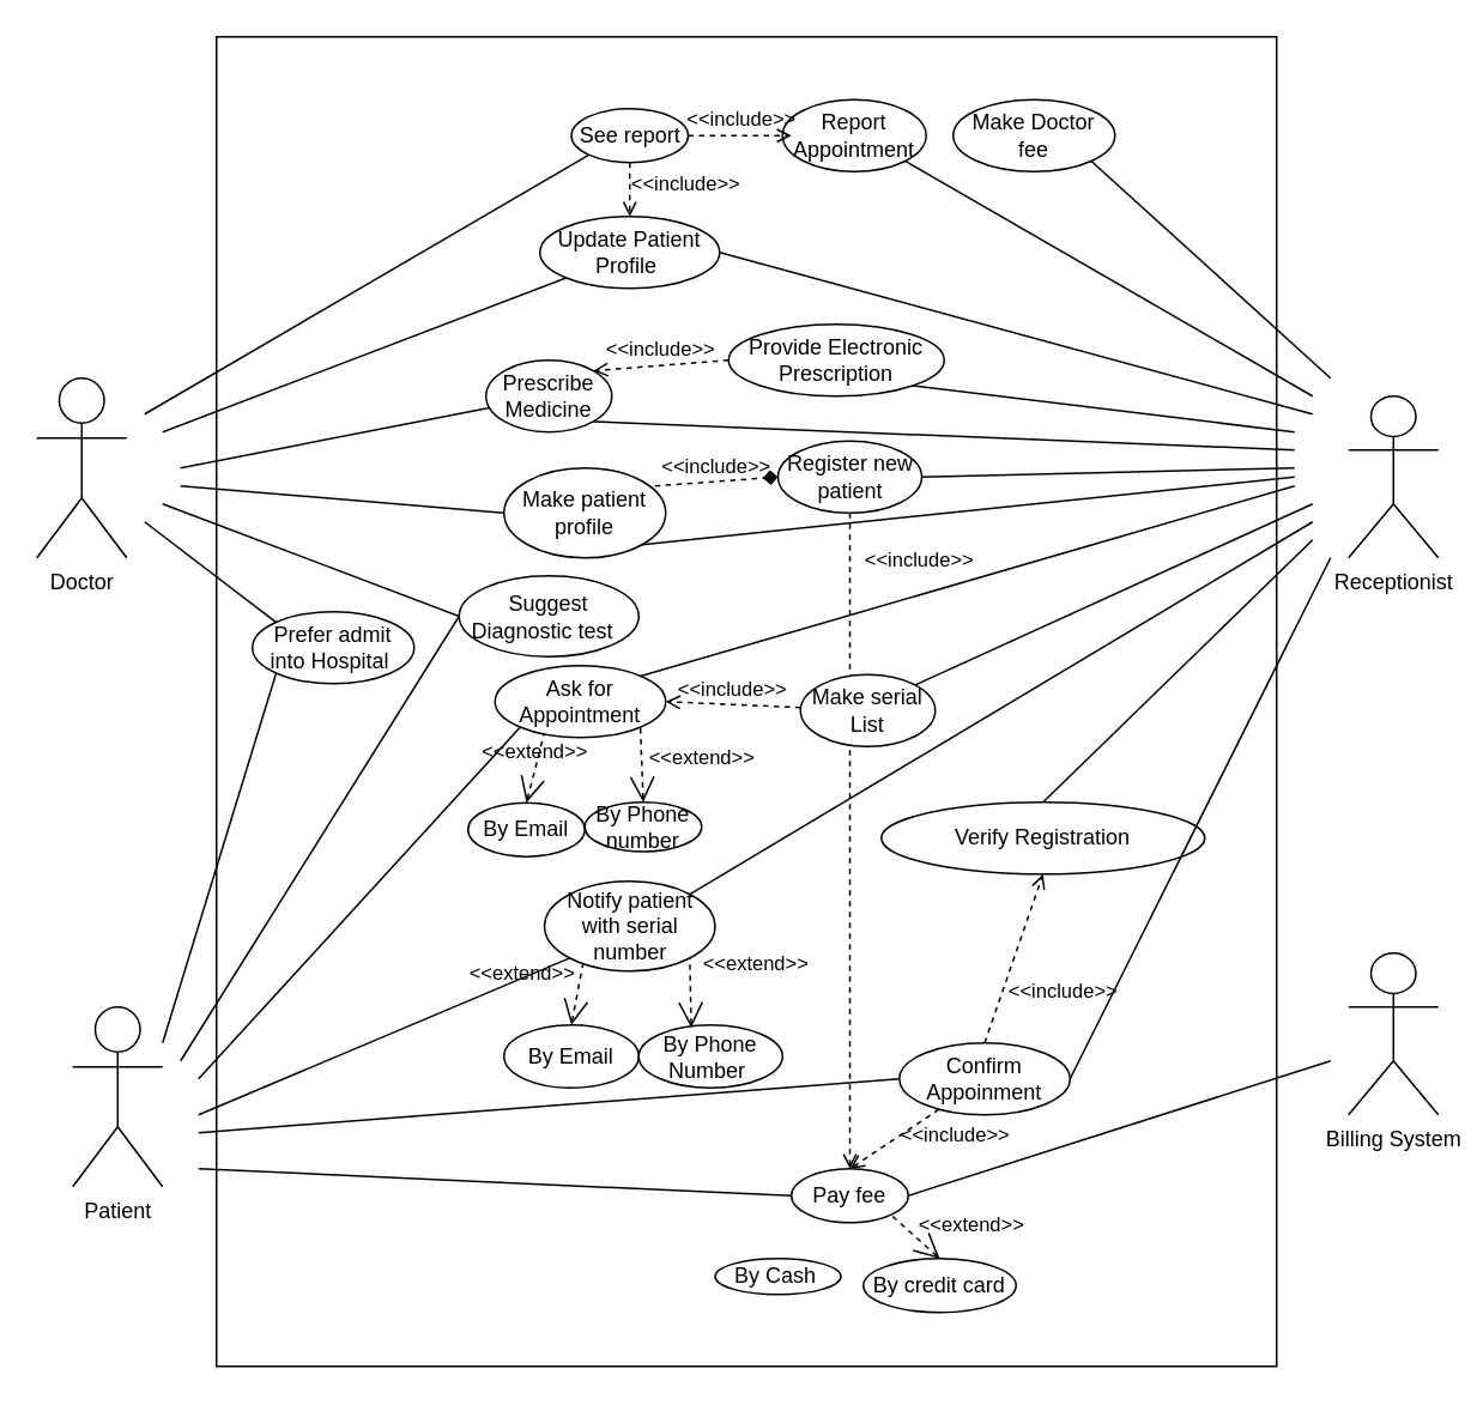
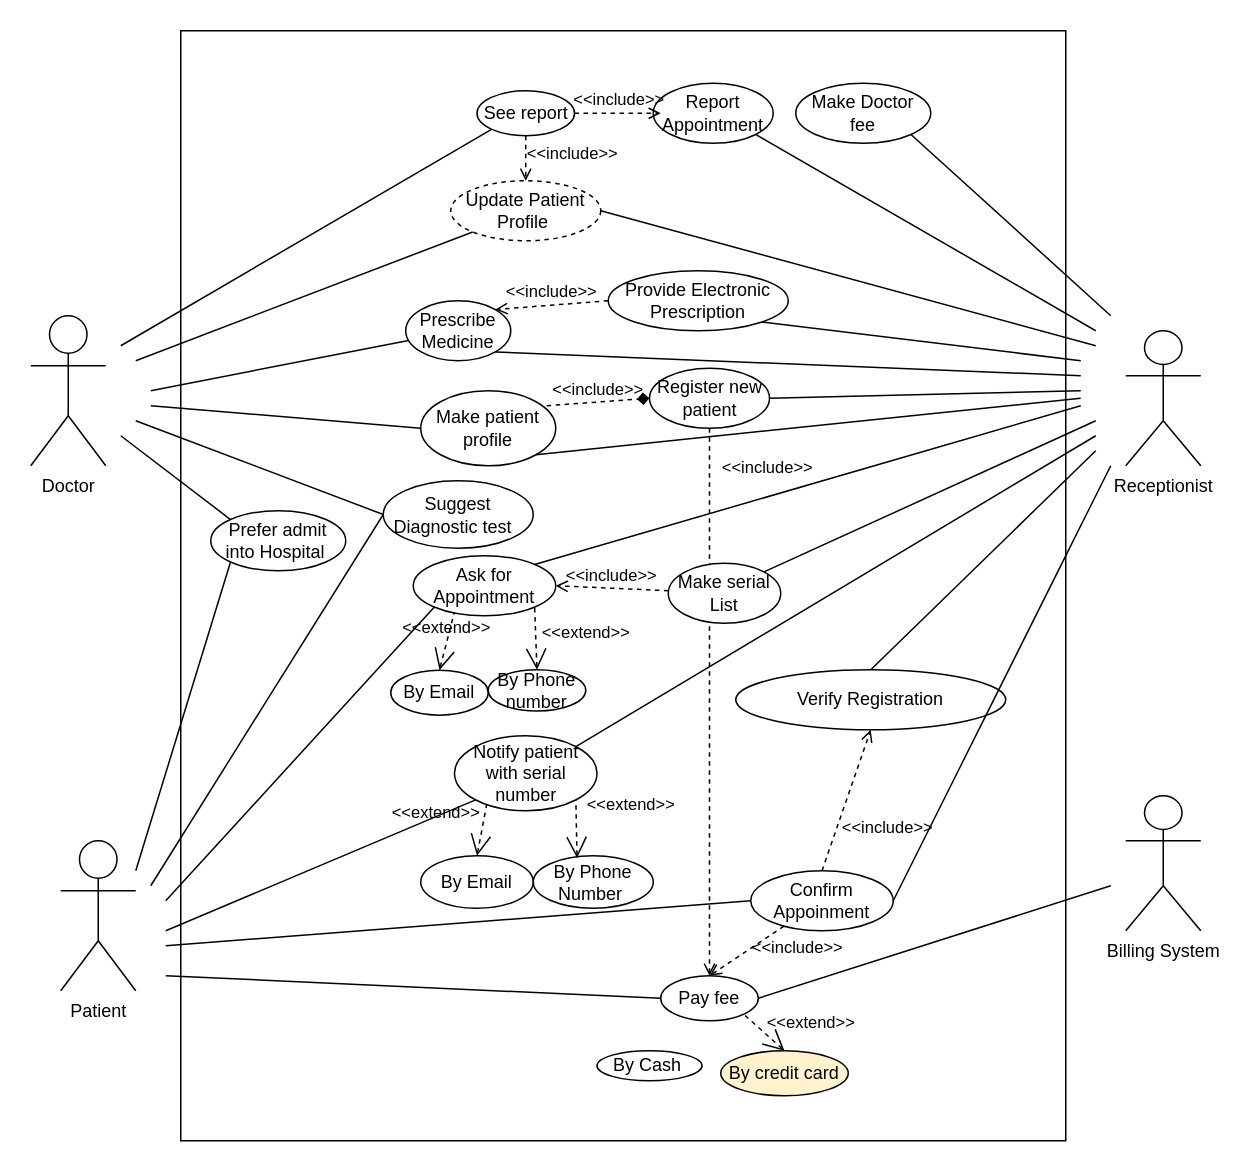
  <mxCell id="0" />
  <mxCell id="1" parent="0" />
  <mxCell id="2" value="" style="rounded=0;whiteSpace=wrap;html=1;" parent="1" vertex="1"><mxGeometry x="120" y="20" width="590" height="740" as="geometry" /></mxCell>
  <mxCell id="3" value="Doctor" style="shape=umlActor;verticalLabelPosition=bottom;verticalAlign=top;html=1;outlineConnect=0;" parent="1" vertex="1"><mxGeometry x="20" y="210" width="50" height="100" as="geometry" /></mxCell>
  <mxCell id="4" value="Prescribe Medicine" style="ellipse;whiteSpace=wrap;html=1;" parent="1" vertex="1"><mxGeometry x="270" y="200" width="70" height="40" as="geometry" /></mxCell>
  <mxCell id="5" value="Provide Electronic Prescription" style="ellipse;whiteSpace=wrap;html=1;" parent="1" vertex="1"><mxGeometry x="405" y="180" width="120" height="40" as="geometry" /></mxCell>
  <mxCell id="6" value="" style="endArrow=none;html=1;" parent="1" target="4" edge="1"><mxGeometry width="50" height="50" relative="1" as="geometry"><mxPoint x="100" y="260" as="sourcePoint" /><mxPoint x="280" y="260" as="targetPoint" /></mxGeometry></mxCell>
  <mxCell id="7" value="Receptionist" style="shape=umlActor;verticalLabelPosition=bottom;verticalAlign=top;html=1;outlineConnect=0;" parent="1" vertex="1"><mxGeometry x="750" y="220" width="50" height="90" as="geometry" /></mxCell>
  <mxCell id="8" value="" style="endArrow=none;html=1;exitX=1;exitY=1;exitDx=0;exitDy=0;" parent="1" source="4" edge="1"><mxGeometry width="50" height="50" relative="1" as="geometry"><mxPoint x="490" y="290" as="sourcePoint" /><mxPoint x="720" y="250" as="targetPoint" /></mxGeometry></mxCell>
  <mxCell id="9" value="" style="endArrow=none;html=1;exitX=1;exitY=1;exitDx=0;exitDy=0;" parent="1" source="5" edge="1"><mxGeometry width="50" height="50" relative="1" as="geometry"><mxPoint x="600" y="330" as="sourcePoint" /><mxPoint x="720" y="240" as="targetPoint" /></mxGeometry></mxCell>
  <mxCell id="10" value="&amp;lt;&amp;lt;include&amp;gt;&amp;gt;" style="edgeStyle=none;html=1;endArrow=open;verticalAlign=bottom;dashed=1;labelBackgroundColor=none;exitX=0;exitY=0.5;exitDx=0;exitDy=0;entryX=1;entryY=0;entryDx=0;entryDy=0;" parent="1" source="5" target="4" edge="1"><mxGeometry width="160" relative="1" as="geometry"><mxPoint x="380" y="280" as="sourcePoint" /><mxPoint x="540" y="280" as="targetPoint" /></mxGeometry></mxCell>
- <mxCell id="11" value="Update Patient Profile&amp;nbsp;" style="ellipse;whiteSpace=wrap;html=1;" parent="1" vertex="1"><mxGeometry x="300" y="120" width="100" height="40" as="geometry" /></mxCell>
+ <mxCell id="11" value="Update Patient Profile&amp;nbsp;" style="ellipse;whiteSpace=wrap;html=1;dashed=1;" parent="1" vertex="1"><mxGeometry x="300" y="120" width="100" height="40" as="geometry" /></mxCell>
  <mxCell id="12" value="" style="endArrow=none;html=1;entryX=0;entryY=1;entryDx=0;entryDy=0;" parent="1" target="11" edge="1"><mxGeometry width="50" height="50" relative="1" as="geometry"><mxPoint x="90" y="240" as="sourcePoint" /><mxPoint x="220" y="210" as="targetPoint" /></mxGeometry></mxCell>
  <mxCell id="13" value="" style="endArrow=none;html=1;exitX=1;exitY=0.5;exitDx=0;exitDy=0;" parent="1" source="11" edge="1"><mxGeometry width="50" height="50" relative="1" as="geometry"><mxPoint x="500" y="250" as="sourcePoint" /><mxPoint x="730" y="230" as="targetPoint" /></mxGeometry></mxCell>
  <mxCell id="14" value="Prefer admit into Hospital&amp;nbsp;" style="ellipse;whiteSpace=wrap;html=1;" parent="1" vertex="1"><mxGeometry x="140" y="340" width="90" height="40" as="geometry" /></mxCell>
  <mxCell id="15" value="Suggest Diagnostic test&amp;nbsp;&amp;nbsp;" style="ellipse;whiteSpace=wrap;html=1;" parent="1" vertex="1"><mxGeometry x="255" y="320" width="100" height="45" as="geometry" /></mxCell>
  <mxCell id="16" value="" style="endArrow=none;html=1;entryX=0;entryY=0;entryDx=0;entryDy=0;" parent="1" target="14" edge="1"><mxGeometry width="50" height="50" relative="1" as="geometry"><mxPoint x="80" y="290" as="sourcePoint" /><mxPoint x="210" y="320" as="targetPoint" /></mxGeometry></mxCell>
  <mxCell id="17" value="Patient" style="shape=umlActor;verticalLabelPosition=bottom;verticalAlign=top;html=1;outlineConnect=0;" parent="1" vertex="1"><mxGeometry x="40" y="560" width="50" height="100" as="geometry" /></mxCell>
  <mxCell id="18" value="" style="endArrow=none;html=1;entryX=0;entryY=1;entryDx=0;entryDy=0;" parent="1" target="14" edge="1"><mxGeometry width="50" height="50" relative="1" as="geometry"><mxPoint x="90" y="580" as="sourcePoint" /><mxPoint x="220" y="510" as="targetPoint" /></mxGeometry></mxCell>
  <mxCell id="19" value="" style="endArrow=none;html=1;entryX=0;entryY=0.5;entryDx=0;entryDy=0;" parent="1" target="15" edge="1"><mxGeometry width="50" height="50" relative="1" as="geometry"><mxPoint x="90" y="280" as="sourcePoint" /><mxPoint x="330" y="310" as="targetPoint" /></mxGeometry></mxCell>
  <mxCell id="20" value="" style="endArrow=none;html=1;exitX=0;exitY=0.5;exitDx=0;exitDy=0;" parent="1" source="15" edge="1"><mxGeometry width="50" height="50" relative="1" as="geometry"><mxPoint x="330" y="560" as="sourcePoint" /><mxPoint x="100" y="590" as="targetPoint" /></mxGeometry></mxCell>
  <mxCell id="21" value="Make patient profile" style="ellipse;whiteSpace=wrap;html=1;" parent="1" vertex="1"><mxGeometry x="280" y="260" width="90" height="50" as="geometry" /></mxCell>
  <mxCell id="22" value="" style="endArrow=none;html=1;entryX=0;entryY=0.5;entryDx=0;entryDy=0;" parent="1" target="21" edge="1"><mxGeometry width="50" height="50" relative="1" as="geometry"><mxPoint x="100" y="270" as="sourcePoint" /><mxPoint x="330" y="290" as="targetPoint" /></mxGeometry></mxCell>
  <mxCell id="23" value="Billing System" style="shape=umlActor;verticalLabelPosition=bottom;verticalAlign=top;html=1;outlineConnect=0;" parent="1" vertex="1"><mxGeometry x="750" y="530" width="50" height="90" as="geometry" /></mxCell>
  <mxCell id="24" value="Register new patient" style="ellipse;whiteSpace=wrap;html=1;" parent="1" vertex="1"><mxGeometry x="432.5" y="245" width="80" height="40" as="geometry" /></mxCell>
  <mxCell id="25" value="&amp;lt;&amp;lt;include&amp;gt;&amp;gt;" style="edgeStyle=none;html=1;endArrow=diamond;verticalAlign=bottom;dashed=1;labelBackgroundColor=none;exitX=0.933;exitY=0.2;exitDx=0;exitDy=0;entryX=0;entryY=0.5;entryDx=0;entryDy=0;exitPerimeter=0;" parent="1" source="21" target="24" edge="1"><mxGeometry width="160" relative="1" as="geometry"><mxPoint x="480" y="400" as="sourcePoint" /><mxPoint x="640" y="400" as="targetPoint" /></mxGeometry></mxCell>
  <mxCell id="26" value="" style="endArrow=none;html=1;exitX=1;exitY=0.5;exitDx=0;exitDy=0;" parent="1" source="24" edge="1"><mxGeometry width="50" height="50" relative="1" as="geometry"><mxPoint x="630" y="370" as="sourcePoint" /><mxPoint x="720" y="260" as="targetPoint" /></mxGeometry></mxCell>
  <mxCell id="27" value="Make Doctor fee" style="ellipse;whiteSpace=wrap;html=1;" parent="1" vertex="1"><mxGeometry x="530" y="55" width="90" height="40" as="geometry" /></mxCell>
  <mxCell id="28" value="" style="endArrow=none;html=1;exitX=1;exitY=1;exitDx=0;exitDy=0;" parent="1" source="27" edge="1"><mxGeometry width="50" height="50" relative="1" as="geometry"><mxPoint x="520" y="210" as="sourcePoint" /><mxPoint x="740" y="210" as="targetPoint" /></mxGeometry></mxCell>
  <mxCell id="29" value="Ask for Appointment" style="ellipse;whiteSpace=wrap;html=1;" parent="1" vertex="1"><mxGeometry x="275" y="370" width="95" height="40" as="geometry" /></mxCell>
  <mxCell id="30" value="" style="endArrow=none;html=1;entryX=0;entryY=1;entryDx=0;entryDy=0;" parent="1" target="29" edge="1"><mxGeometry width="50" height="50" relative="1" as="geometry"><mxPoint x="110" y="600" as="sourcePoint" /><mxPoint x="320" y="510" as="targetPoint" /></mxGeometry></mxCell>
  <mxCell id="31" value="" style="endArrow=none;html=1;exitX=1;exitY=0;exitDx=0;exitDy=0;" parent="1" source="29" edge="1"><mxGeometry width="50" height="50" relative="1" as="geometry"><mxPoint x="640" y="370" as="sourcePoint" /><mxPoint x="720" y="270" as="targetPoint" /><Array as="points" /></mxGeometry></mxCell>
  <mxCell id="32" value="Verify Registration" style="ellipse;whiteSpace=wrap;html=1;" parent="1" vertex="1"><mxGeometry x="490" y="446" width="180" height="40" as="geometry" /></mxCell>
  <mxCell id="33" value="Confirm Appoinment" style="ellipse;whiteSpace=wrap;html=1;" parent="1" vertex="1"><mxGeometry x="500" y="580" width="95" height="40" as="geometry" /></mxCell>
  <mxCell id="34" value="&amp;lt;&amp;lt;include&amp;gt;&amp;gt;" style="edgeStyle=none;html=1;endArrow=open;verticalAlign=bottom;dashed=1;labelBackgroundColor=none;exitX=0.5;exitY=0;exitDx=0;exitDy=0;entryX=0.5;entryY=1;entryDx=0;entryDy=0;" parent="1" source="33" target="32" edge="1"><mxGeometry x="-0.333" y="-35" width="160" relative="1" as="geometry"><mxPoint x="600" y="460" as="sourcePoint" /><mxPoint x="740" y="460" as="targetPoint" /><mxPoint as="offset" /></mxGeometry></mxCell>
  <mxCell id="35" value="" style="endArrow=none;html=1;exitX=0.5;exitY=0;exitDx=0;exitDy=0;" parent="1" source="32" edge="1"><mxGeometry width="50" height="50" relative="1" as="geometry"><mxPoint x="640" y="370" as="sourcePoint" /><mxPoint x="730" y="300" as="targetPoint" /></mxGeometry></mxCell>
  <mxCell id="36" value="Pay fee" style="ellipse;whiteSpace=wrap;html=1;" parent="1" vertex="1"><mxGeometry x="440" y="650" width="65" height="30" as="geometry" /></mxCell>
  <mxCell id="37" value="&amp;lt;&amp;lt;include&amp;gt;&amp;gt;" style="edgeStyle=none;html=1;endArrow=open;verticalAlign=bottom;dashed=1;labelBackgroundColor=none;entryX=0.5;entryY=0;entryDx=0;entryDy=0;" parent="1" source="33" target="36" edge="1"><mxGeometry x="-0.827" y="24" width="160" relative="1" as="geometry"><mxPoint x="580" y="460" as="sourcePoint" /><mxPoint x="740" y="460" as="targetPoint" /><mxPoint as="offset" /></mxGeometry></mxCell>
  <mxCell id="38" value="&amp;lt;&amp;lt;include&amp;gt;&amp;gt;" style="edgeStyle=none;html=1;endArrow=open;verticalAlign=bottom;dashed=1;labelBackgroundColor=none;" parent="1" source="24" target="36" edge="1"><mxGeometry x="-0.808" y="38" width="160" relative="1" as="geometry"><mxPoint x="500" y="310" as="sourcePoint" /><mxPoint x="660" y="310" as="targetPoint" /><mxPoint as="offset" /></mxGeometry></mxCell>
  <mxCell id="39" value="By Cash&amp;nbsp;" style="ellipse;whiteSpace=wrap;html=1;" parent="1" vertex="1"><mxGeometry x="397.5" y="700" width="70" height="20" as="geometry" /></mxCell>
- <mxCell id="40" value="By credit card" style="ellipse;whiteSpace=wrap;html=1;" parent="1" vertex="1"><mxGeometry x="480" y="700" width="85" height="30" as="geometry" /></mxCell>
+ <mxCell id="40" value="By credit card" style="ellipse;whiteSpace=wrap;html=1;fillColor=#fff2cc;" parent="1" vertex="1"><mxGeometry x="480" y="700" width="85" height="30" as="geometry" /></mxCell>
  <mxCell id="41" value="Make serial List" style="ellipse;whiteSpace=wrap;html=1;" parent="1" vertex="1"><mxGeometry x="445" y="375" width="75" height="40" as="geometry" /></mxCell>
  <mxCell id="42" value="" style="endArrow=none;html=1;exitX=1;exitY=0;exitDx=0;exitDy=0;" parent="1" source="41" edge="1"><mxGeometry width="50" height="50" relative="1" as="geometry"><mxPoint x="550" y="360" as="sourcePoint" /><mxPoint x="730" y="280" as="targetPoint" /></mxGeometry></mxCell>
  <mxCell id="43" value="&amp;lt;&amp;lt;include&amp;gt;&amp;gt;" style="edgeStyle=none;html=1;endArrow=open;verticalAlign=bottom;dashed=1;labelBackgroundColor=none;entryX=1;entryY=0.5;entryDx=0;entryDy=0;" parent="1" source="41" target="29" edge="1"><mxGeometry width="160" relative="1" as="geometry"><mxPoint x="430" y="410" as="sourcePoint" /><mxPoint x="590" y="410" as="targetPoint" /></mxGeometry></mxCell>
  <mxCell id="44" value="Notify patient with serial number" style="ellipse;whiteSpace=wrap;html=1;" parent="1" vertex="1"><mxGeometry x="302.5" y="490" width="95" height="50" as="geometry" /></mxCell>
  <mxCell id="45" value="" style="endArrow=none;html=1;exitX=1;exitY=0;exitDx=0;exitDy=0;" parent="1" source="44" edge="1"><mxGeometry width="50" height="50" relative="1" as="geometry"><mxPoint x="570" y="350" as="sourcePoint" /><mxPoint x="730" y="290" as="targetPoint" /></mxGeometry></mxCell>
  <mxCell id="46" value="" style="endArrow=none;html=1;entryX=0;entryY=1;entryDx=0;entryDy=0;" parent="1" target="44" edge="1"><mxGeometry width="50" height="50" relative="1" as="geometry"><mxPoint x="110" y="620" as="sourcePoint" /><mxPoint x="260" y="470" as="targetPoint" /></mxGeometry></mxCell>
  <mxCell id="47" value="By Email" style="ellipse;whiteSpace=wrap;html=1;" parent="1" vertex="1"><mxGeometry x="280" y="570" width="75" height="35" as="geometry" /></mxCell>
  <mxCell id="48" value="By Phone Number&amp;nbsp;" style="ellipse;whiteSpace=wrap;html=1;" parent="1" vertex="1"><mxGeometry x="355" y="570" width="80" height="35" as="geometry" /></mxCell>
  <mxCell id="49" value="" style="endArrow=none;html=1;entryX=0;entryY=0.5;entryDx=0;entryDy=0;" parent="1" target="36" edge="1"><mxGeometry width="50" height="50" relative="1" as="geometry"><mxPoint x="110" y="650" as="sourcePoint" /><mxPoint x="330" y="530" as="targetPoint" /></mxGeometry></mxCell>
  <mxCell id="50" value="" style="endArrow=none;html=1;exitX=1;exitY=0.5;exitDx=0;exitDy=0;" parent="1" source="36" edge="1"><mxGeometry width="50" height="50" relative="1" as="geometry"><mxPoint x="680" y="550" as="sourcePoint" /><mxPoint x="740" y="590" as="targetPoint" /></mxGeometry></mxCell>
  <mxCell id="51" value="" style="endArrow=none;html=1;exitX=1;exitY=0.5;exitDx=0;exitDy=0;" parent="1" source="33" edge="1"><mxGeometry width="50" height="50" relative="1" as="geometry"><mxPoint x="620" y="590" as="sourcePoint" /><mxPoint x="740" y="310" as="targetPoint" /></mxGeometry></mxCell>
  <mxCell id="52" value="" style="endArrow=none;html=1;exitX=1;exitY=1;exitDx=0;exitDy=0;" parent="1" source="21" edge="1"><mxGeometry width="50" height="50" relative="1" as="geometry"><mxPoint x="510" y="310" as="sourcePoint" /><mxPoint x="720" y="265" as="targetPoint" /></mxGeometry></mxCell>
  <mxCell id="53" value="Report Appointment" style="ellipse;whiteSpace=wrap;html=1;" parent="1" vertex="1"><mxGeometry x="435" y="55" width="80" height="40" as="geometry" /></mxCell>
  <mxCell id="54" value="" style="endArrow=none;html=1;exitX=1;exitY=1;exitDx=0;exitDy=0;" parent="1" source="53" edge="1"><mxGeometry width="50" height="50" relative="1" as="geometry"><mxPoint x="510" y="150" as="sourcePoint" /><mxPoint x="730" y="220" as="targetPoint" /></mxGeometry></mxCell>
  <mxCell id="55" value="See report" style="ellipse;whiteSpace=wrap;html=1;" parent="1" vertex="1"><mxGeometry x="317.5" y="60" width="65" height="30" as="geometry" /></mxCell>
  <mxCell id="56" value="&amp;lt;&amp;lt;include&amp;gt;&amp;gt;" style="edgeStyle=none;html=1;endArrow=open;verticalAlign=bottom;dashed=1;labelBackgroundColor=none;exitX=0.5;exitY=1;exitDx=0;exitDy=0;entryX=0.5;entryY=0;entryDx=0;entryDy=0;" parent="1" source="55" target="11" edge="1"><mxGeometry x="0.385" y="31" width="160" relative="1" as="geometry"><mxPoint x="330" y="60" as="sourcePoint" /><mxPoint x="490" y="60" as="targetPoint" /><mxPoint as="offset" /></mxGeometry></mxCell>
  <mxCell id="57" value="" style="endArrow=none;html=1;entryX=0;entryY=1;entryDx=0;entryDy=0;" parent="1" target="55" edge="1"><mxGeometry width="50" height="50" relative="1" as="geometry"><mxPoint x="80" y="230" as="sourcePoint" /><mxPoint x="220" y="110" as="targetPoint" /></mxGeometry></mxCell>
  <mxCell id="58" value="By Email" style="ellipse;whiteSpace=wrap;html=1;" parent="1" vertex="1"><mxGeometry x="260" y="446.25" width="65" height="30" as="geometry" /></mxCell>
  <mxCell id="59" value="By Phone number" style="ellipse;whiteSpace=wrap;html=1;" parent="1" vertex="1"><mxGeometry x="325" y="446" width="65" height="27.5" as="geometry" /></mxCell>
  <mxCell id="60" value="" style="endArrow=none;html=1;entryX=0;entryY=0.5;entryDx=0;entryDy=0;" parent="1" target="33" edge="1"><mxGeometry width="50" height="50" relative="1" as="geometry"><mxPoint x="110" y="630" as="sourcePoint" /><mxPoint x="270" y="590" as="targetPoint" /></mxGeometry></mxCell>
  <mxCell id="61" value="&amp;lt;&amp;lt;extend&amp;gt;&amp;gt;" style="edgeStyle=none;html=1;startArrow=open;endArrow=none;startSize=12;verticalAlign=bottom;dashed=1;labelBackgroundColor=none;exitX=0.365;exitY=0.043;exitDx=0;exitDy=0;exitPerimeter=0;entryX=1;entryY=1;entryDx=0;entryDy=0;" parent="1" source="48" target="44" edge="1"><mxGeometry x="0.365" y="-36" width="160" relative="1" as="geometry"><mxPoint x="320" y="360" as="sourcePoint" /><mxPoint x="480" y="360" as="targetPoint" /><mxPoint as="offset" /></mxGeometry></mxCell>
  <mxCell id="62" value="&amp;lt;&amp;lt;extend&amp;gt;&amp;gt;" style="edgeStyle=none;html=1;startArrow=open;endArrow=none;startSize=12;verticalAlign=bottom;dashed=1;labelBackgroundColor=none;exitX=0.5;exitY=0;exitDx=0;exitDy=0;entryX=0.226;entryY=0.916;entryDx=0;entryDy=0;entryPerimeter=0;" parent="1" source="47" target="44" edge="1"><mxGeometry x="-0.165" y="31" width="160" relative="1" as="geometry"><mxPoint x="180" y="550" as="sourcePoint" /><mxPoint x="340" y="550" as="targetPoint" /><mxPoint y="1" as="offset" /></mxGeometry></mxCell>
  <mxCell id="63" value="&amp;lt;&amp;lt;include&amp;gt;&amp;gt;" style="edgeStyle=none;html=1;endArrow=open;verticalAlign=bottom;dashed=1;labelBackgroundColor=none;" parent="1" source="55" edge="1"><mxGeometry width="160" relative="1" as="geometry"><mxPoint x="382.5" y="75" as="sourcePoint" /><mxPoint x="440" y="75" as="targetPoint" /></mxGeometry></mxCell>
  <mxCell id="64" value="&amp;lt;&amp;lt;extend&amp;gt;&amp;gt;" style="edgeStyle=none;html=1;startArrow=open;endArrow=none;startSize=12;verticalAlign=bottom;dashed=1;labelBackgroundColor=none;exitX=0.5;exitY=0;exitDx=0;exitDy=0;entryX=0.288;entryY=0.945;entryDx=0;entryDy=0;entryPerimeter=0;" parent="1" source="58" target="29" edge="1"><mxGeometry width="160" relative="1" as="geometry"><mxPoint x="290" y="430" as="sourcePoint" /><mxPoint x="450" y="430" as="targetPoint" /></mxGeometry></mxCell>
  <mxCell id="65" value="&amp;lt;&amp;lt;extend&amp;gt;&amp;gt;" style="edgeStyle=none;html=1;startArrow=open;endArrow=none;startSize=12;verticalAlign=bottom;dashed=1;labelBackgroundColor=none;exitX=0.5;exitY=0;exitDx=0;exitDy=0;entryX=1;entryY=1;entryDx=0;entryDy=0;" parent="1" source="59" target="29" edge="1"><mxGeometry x="-0.294" y="-33" width="160" relative="1" as="geometry"><mxPoint x="350" y="440" as="sourcePoint" /><mxPoint x="510" y="440" as="targetPoint" /><mxPoint as="offset" /></mxGeometry></mxCell>
  <mxCell id="66" value="&amp;lt;&amp;lt;extend&amp;gt;&amp;gt;" style="edgeStyle=none;html=1;startArrow=open;endArrow=none;startSize=12;verticalAlign=bottom;dashed=1;labelBackgroundColor=none;exitX=0.5;exitY=0;exitDx=0;exitDy=0;entryX=1;entryY=1;entryDx=0;entryDy=0;" parent="1" source="40" target="36" edge="1"><mxGeometry x="-1" y="-20" width="160" relative="1" as="geometry"><mxPoint x="550" y="680" as="sourcePoint" /><mxPoint x="710" y="680" as="targetPoint" /><mxPoint x="4" y="5" as="offset" /></mxGeometry></mxCell>
